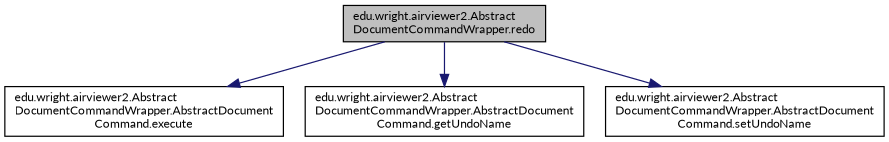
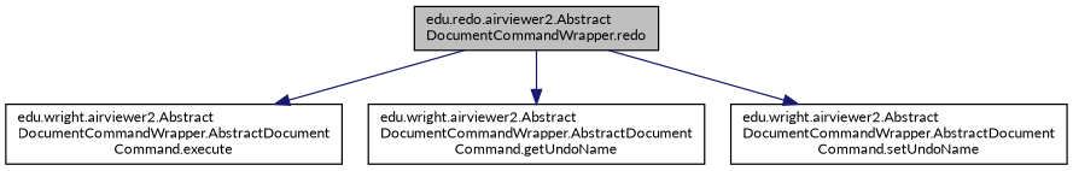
  digraph {
    rankdir=TB
    fontname=Lato
    node [color=black fillcolor=white fontname=Lato fontsize=10 shape=record style=filled]
    edge [color=midnightblue fontname=Lato fontsize=10 labelfontname=Helvetica labelfontsize=10 style=solid]
-   n1 [fillcolor=grey75 fontcolor=black height=0.2 label="edu.wright.airviewer2.Abstract\lDocumentCommandWrapper.redo" width=0.4]
+   n1 [fillcolor=grey75 fontcolor=black height=0.2 label="edu.redo.airviewer2.Abstract\lDocumentCommandWrapper.redo" width=0.4]
    n2 [height=0.2 label="edu.wright.airviewer2.Abstract\lDocumentCommandWrapper.AbstractDocument\lCommand.execute" width=0.4]
    n3 [height=0.2 label="edu.wright.airviewer2.Abstract\lDocumentCommandWrapper.AbstractDocument\lCommand.getUndoName" width=0.4]
    n4 [height=0.2 label="edu.wright.airviewer2.Abstract\lDocumentCommandWrapper.AbstractDocument\lCommand.setUndoName" width=0.4]
    n1 -> n2
    n1 -> n3
    n1 -> n4
  }
